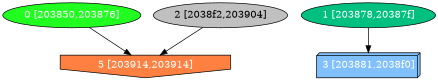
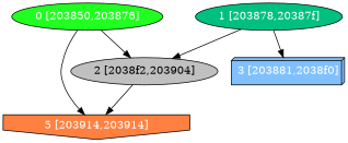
  digraph {
    node [fontcolor="#ffffff" shape=oval style=filled]
    n1 [fillcolor="#20FF20" label="0 [203850,203876]"]
    n2 [fillcolor="#C0C0C0" fontcolor="#000000" label="2 [2038f2,203904]"]
    n3 [fillcolor="#FF8040" label="5 [203914,203914]" shape=invhouse]
    n4 [fillcolor="#00C080" label="1 [203878,20387f]"]
    n5 [fillcolor="#80C0FF" label="3 [203881,2038f0]" shape=box3d]
+   n1 -> n2
    n1 -> n3
    n2 -> n3
+   n4 -> n2
    n4 -> n5
  }
